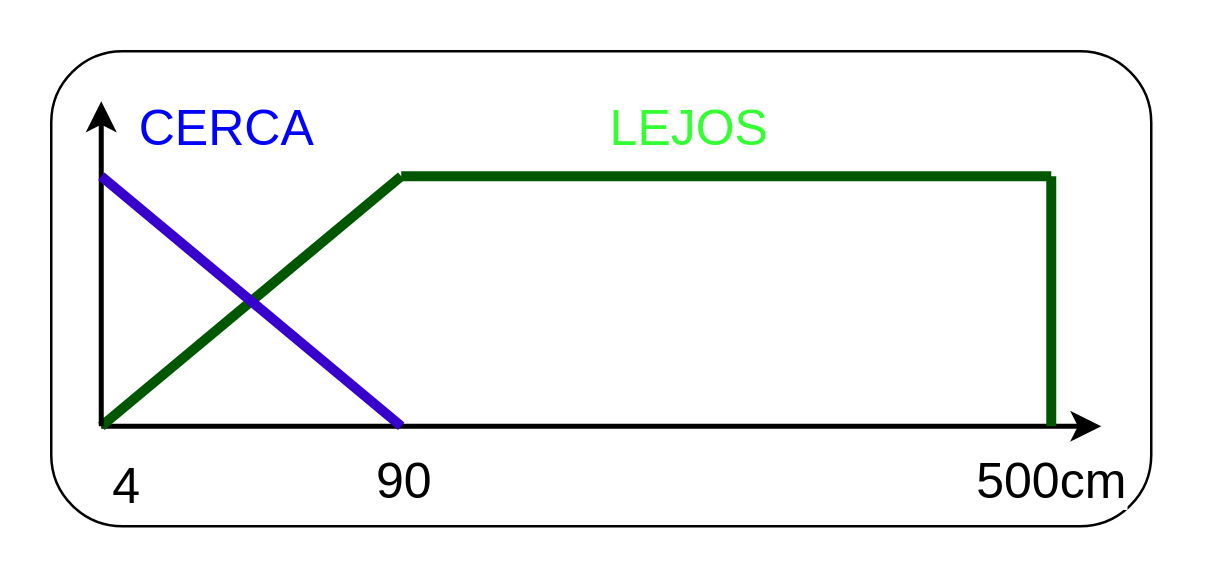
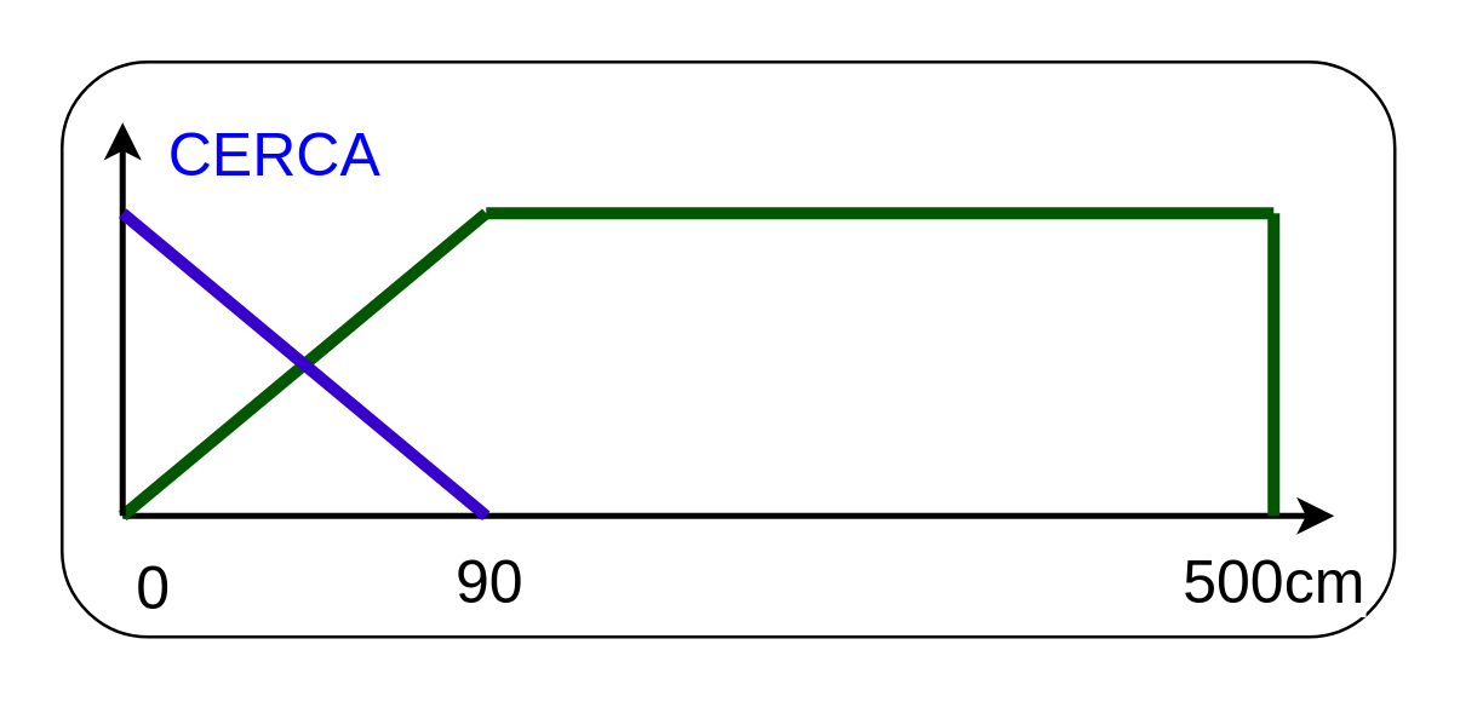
  <mxCell id="0" />
  <mxCell id="1" parent="0" />
  <mxCell id="2" value="" style="rounded=1;whiteSpace=wrap;html=1;fillColor=none;strokeColor=#000000;" parent="1" vertex="1"><mxGeometry x="20" y="20" width="440" height="190" as="geometry" /></mxCell>
  <mxCell id="3" value="" style="endArrow=classic;html=1;startArrow=none;startFill=0;endFill=1;strokeWidth=2;fontColor=#000000;strokeColor=#000000;" parent="1" edge="1"><mxGeometry width="50" height="50" relative="1" as="geometry"><mxPoint x="40" y="170" as="sourcePoint" /><mxPoint x="440" y="170" as="targetPoint" /></mxGeometry></mxCell>
  <mxCell id="4" value="90" style="edgeLabel;html=1;align=center;verticalAlign=middle;resizable=0;points=[];fontColor=#000000;fontSize=20;" parent="3" vertex="1" connectable="0"><mxGeometry x="-0.535" y="1" relative="1" as="geometry"><mxPoint x="27" y="21" as="offset" /></mxGeometry></mxCell>
  <mxCell id="5" value="500cm" style="edgeLabel;html=1;align=center;verticalAlign=middle;resizable=0;points=[];fontColor=#000000;fontSize=20;" parent="3" vertex="1" connectable="0"><mxGeometry x="0.895" y="3" relative="1" as="geometry"><mxPoint y="23" as="offset" /></mxGeometry></mxCell>
  <mxCell id="6" value="" style="endArrow=none;html=1;fillColor=#008a00;strokeColor=#005700;strokeWidth=4;" parent="1" edge="1"><mxGeometry width="50" height="50" relative="1" as="geometry"><mxPoint x="40" y="170" as="sourcePoint" /><mxPoint x="160" y="70" as="targetPoint" /></mxGeometry></mxCell>
  <mxCell id="7" value="" style="endArrow=none;html=1;fillColor=#008a00;strokeColor=#005700;strokeWidth=4;" parent="1" edge="1"><mxGeometry width="50" height="50" relative="1" as="geometry"><mxPoint x="160" y="70" as="sourcePoint" /><mxPoint x="420" y="70" as="targetPoint" /></mxGeometry></mxCell>
  <mxCell id="8" value="" style="endArrow=none;html=1;fillColor=#008a00;strokeColor=#005700;strokeWidth=4;" parent="1" edge="1"><mxGeometry width="50" height="50" relative="1" as="geometry"><mxPoint x="420" y="170" as="sourcePoint" /><mxPoint x="420" y="70" as="targetPoint" /></mxGeometry></mxCell>
  <mxCell id="9" value="" style="endArrow=classic;html=1;startArrow=none;startFill=0;endFill=1;strokeWidth=2;fontColor=#000000;strokeColor=#000000;" parent="1" edge="1"><mxGeometry width="50" height="50" relative="1" as="geometry"><mxPoint x="40" y="170" as="sourcePoint" /><mxPoint x="40" y="40" as="targetPoint" /></mxGeometry></mxCell>
  <mxCell id="10" value="" style="endArrow=none;html=1;fontColor=#33FF33;strokeWidth=4;fillColor=#6a00ff;strokeColor=#3700CC;" parent="1" edge="1"><mxGeometry width="50" height="50" relative="1" as="geometry"><mxPoint x="40" y="70" as="sourcePoint" /><mxPoint x="160" y="170" as="targetPoint" /></mxGeometry></mxCell>
- <mxCell id="11" value="LEJOS" style="text;html=1;align=center;verticalAlign=middle;resizable=0;points=[];autosize=1;strokeColor=none;fillColor=none;fontColor=#33FF33;fontSize=20;" parent="1" vertex="1"><mxGeometry x="235" y="35" width="80" height="30" as="geometry" /></mxCell>
  <mxCell id="12" value="CERCA" style="text;html=1;align=center;verticalAlign=middle;resizable=0;points=[];autosize=1;fontColor=#0000FF;fontSize=20;" parent="1" vertex="1"><mxGeometry x="45" y="35" width="90" height="30" as="geometry" /></mxCell>
- <mxCell id="13" value="4" style="edgeLabel;html=1;align=center;verticalAlign=middle;resizable=0;points=[];fontColor=#000000;fontSize=20;" vertex="1" connectable="0" parent="1"><mxGeometry x="180" y="200" as="geometry"><mxPoint x="-131" y="-8" as="offset" /></mxGeometry></mxCell>
+ <mxCell id="13" value="0" style="edgeLabel;html=1;align=center;verticalAlign=middle;resizable=0;points=[];fontColor=#000000;fontSize=20;" vertex="1" connectable="0" parent="1"><mxGeometry x="180" y="200" as="geometry"><mxPoint x="-131" y="-8" as="offset" /></mxGeometry></mxCell>
